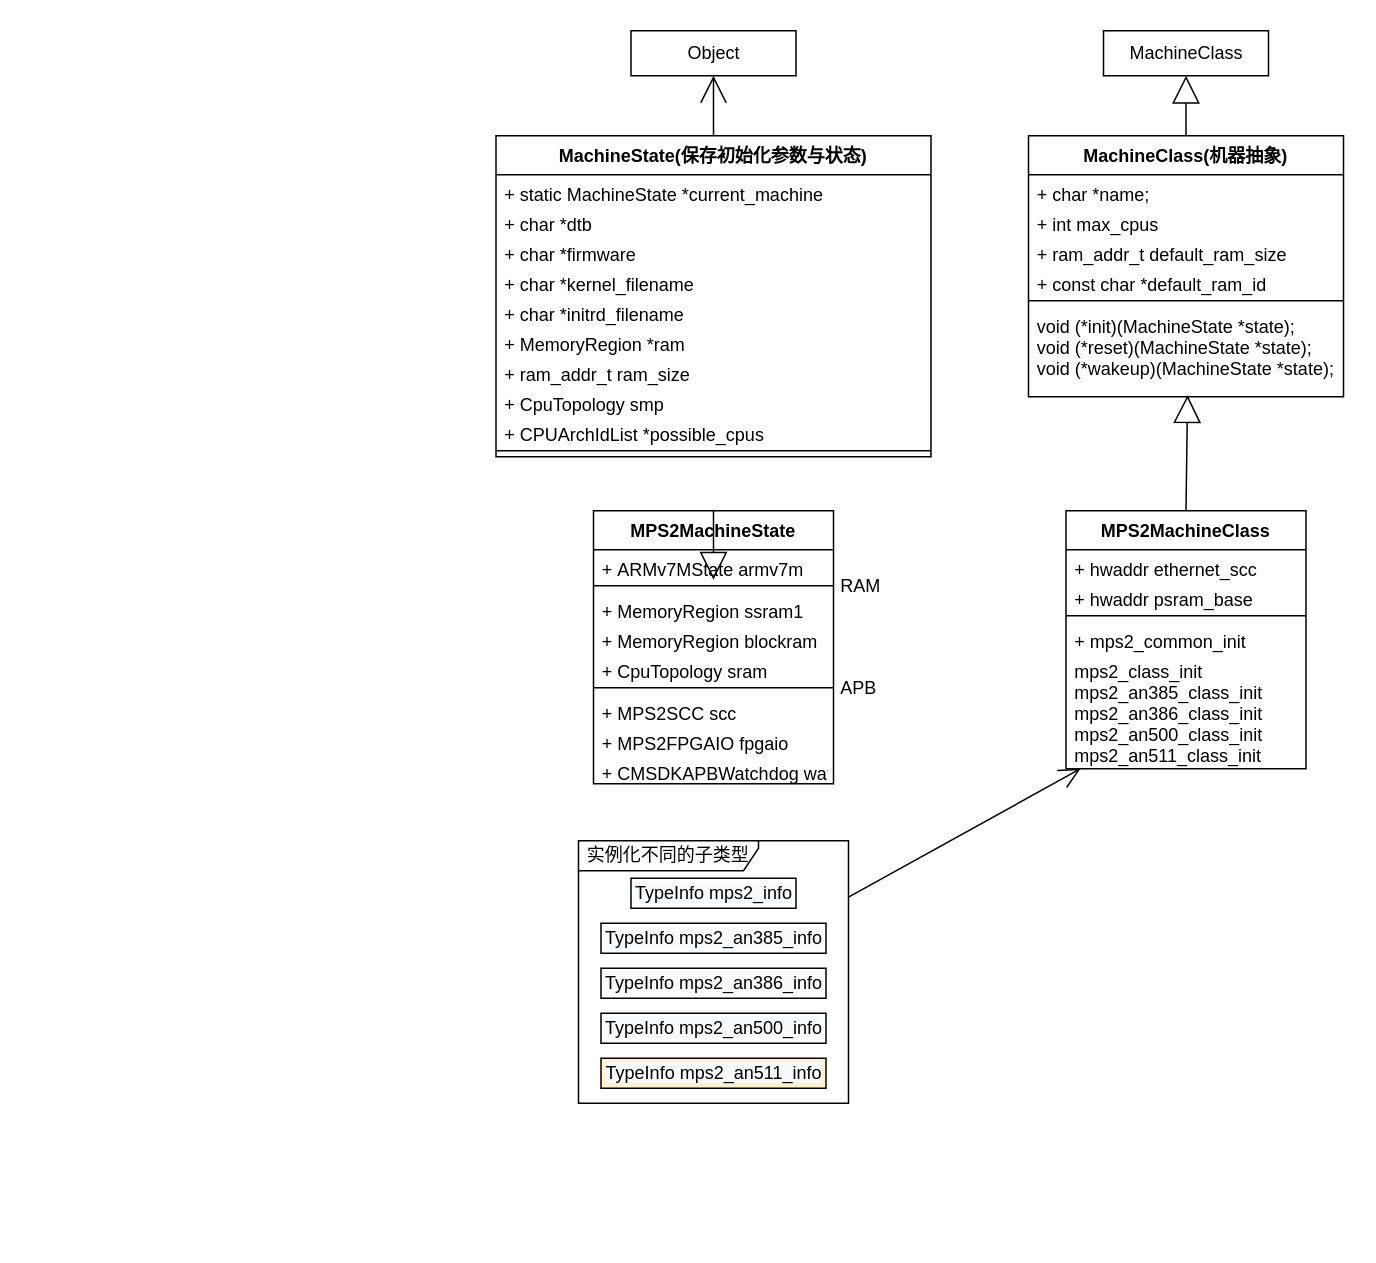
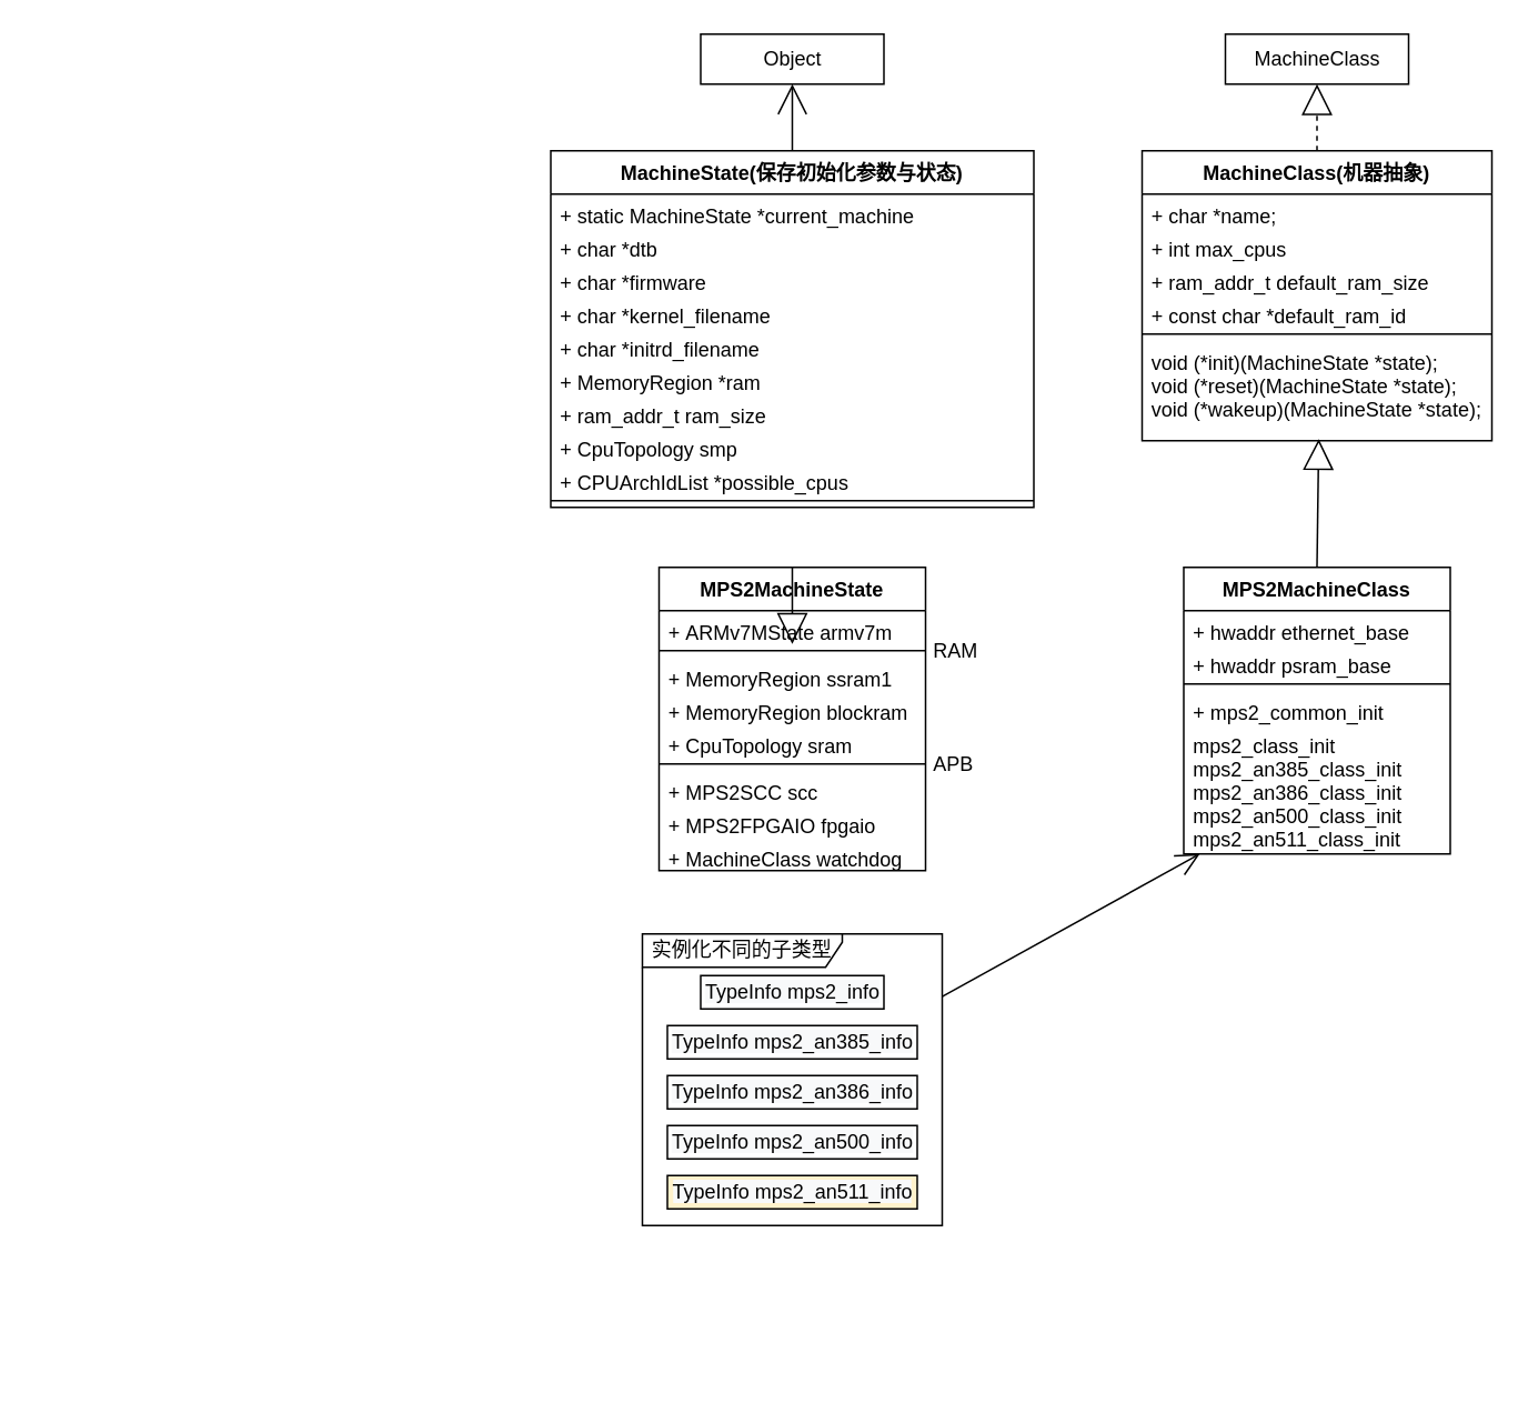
  <mxCell id="0" />
  <mxCell id="1" parent="0" />
  <mxCell id="2" value="MachineState(保存初始化参数与状态)" style="swimlane;fontStyle=1;align=center;verticalAlign=top;childLayout=stackLayout;horizontal=1;startSize=26;horizontalStack=0;resizeParent=1;resizeParentMax=0;resizeLast=0;collapsible=1;marginBottom=0;" parent="1" vertex="1"><mxGeometry x="330" y="90" width="290" height="214" as="geometry" /></mxCell>
  <mxCell id="3" value="+ static MachineState *current_machine" style="text;strokeColor=none;fillColor=none;align=left;verticalAlign=top;spacingLeft=4;spacingRight=4;overflow=hidden;rotatable=0;points=[[0,0.5],[1,0.5]];portConstraint=eastwest;" parent="2" vertex="1"><mxGeometry y="26" width="290" height="20" as="geometry" /></mxCell>
  <mxCell id="4" value="+ char *dtb" style="text;strokeColor=none;fillColor=none;align=left;verticalAlign=top;spacingLeft=4;spacingRight=4;overflow=hidden;rotatable=0;points=[[0,0.5],[1,0.5]];portConstraint=eastwest;" parent="2" vertex="1"><mxGeometry y="46" width="290" height="20" as="geometry" /></mxCell>
  <mxCell id="5" value="+ char *firmware" style="text;strokeColor=none;fillColor=none;align=left;verticalAlign=top;spacingLeft=4;spacingRight=4;overflow=hidden;rotatable=0;points=[[0,0.5],[1,0.5]];portConstraint=eastwest;" parent="2" vertex="1"><mxGeometry y="66" width="290" height="20" as="geometry" /></mxCell>
  <mxCell id="6" value="+ char *kernel_filename" style="text;strokeColor=none;fillColor=none;align=left;verticalAlign=top;spacingLeft=4;spacingRight=4;overflow=hidden;rotatable=0;points=[[0,0.5],[1,0.5]];portConstraint=eastwest;" parent="2" vertex="1"><mxGeometry y="86" width="290" height="20" as="geometry" /></mxCell>
  <mxCell id="7" value="+ char *initrd_filename" style="text;strokeColor=none;fillColor=none;align=left;verticalAlign=top;spacingLeft=4;spacingRight=4;overflow=hidden;rotatable=0;points=[[0,0.5],[1,0.5]];portConstraint=eastwest;" parent="2" vertex="1"><mxGeometry y="106" width="290" height="20" as="geometry" /></mxCell>
  <mxCell id="8" value="+ MemoryRegion *ram" style="text;strokeColor=none;fillColor=none;align=left;verticalAlign=top;spacingLeft=4;spacingRight=4;overflow=hidden;rotatable=0;points=[[0,0.5],[1,0.5]];portConstraint=eastwest;" parent="2" vertex="1"><mxGeometry y="126" width="290" height="20" as="geometry" /></mxCell>
  <mxCell id="9" value="+ ram_addr_t ram_size" style="text;strokeColor=none;fillColor=none;align=left;verticalAlign=top;spacingLeft=4;spacingRight=4;overflow=hidden;rotatable=0;points=[[0,0.5],[1,0.5]];portConstraint=eastwest;" parent="2" vertex="1"><mxGeometry y="146" width="290" height="20" as="geometry" /></mxCell>
  <mxCell id="10" value="+ CpuTopology smp" style="text;strokeColor=none;fillColor=none;align=left;verticalAlign=top;spacingLeft=4;spacingRight=4;overflow=hidden;rotatable=0;points=[[0,0.5],[1,0.5]];portConstraint=eastwest;" parent="2" vertex="1"><mxGeometry y="166" width="290" height="20" as="geometry" /></mxCell>
  <mxCell id="11" value="+ CPUArchIdList *possible_cpus" style="text;strokeColor=none;fillColor=none;align=left;verticalAlign=top;spacingLeft=4;spacingRight=4;overflow=hidden;rotatable=0;points=[[0,0.5],[1,0.5]];portConstraint=eastwest;" parent="2" vertex="1"><mxGeometry y="186" width="290" height="20" as="geometry" /></mxCell>
  <mxCell id="12" value="" style="line;strokeWidth=1;fillColor=none;align=left;verticalAlign=middle;spacingTop=-1;spacingLeft=3;spacingRight=3;rotatable=0;labelPosition=right;points=[];portConstraint=eastwest;" parent="2" vertex="1"><mxGeometry y="206" width="290" height="8" as="geometry" /></mxCell>
  <mxCell id="13" value="Object" style="html=1;" parent="1" vertex="1"><mxGeometry x="420" y="20" width="110" height="30" as="geometry" /></mxCell>
  <mxCell id="14" value="" style="endArrow=open;endSize=16;endFill=0;html=1;rounded=0;exitX=0.5;exitY=0;exitDx=0;exitDy=0;" parent="1" source="2" target="13" edge="1"><mxGeometry width="160" relative="1" as="geometry"><mxPoint x="400" y="340" as="sourcePoint" /><mxPoint x="560" y="340" as="targetPoint" /></mxGeometry></mxCell>
  <mxCell id="15" value="MachineClass(机器抽象)" style="swimlane;fontStyle=1;align=center;verticalAlign=top;childLayout=stackLayout;horizontal=1;startSize=26;horizontalStack=0;resizeParent=1;resizeParentMax=0;resizeLast=0;collapsible=1;marginBottom=0;" parent="1" vertex="1"><mxGeometry x="685" y="90" width="210" height="174" as="geometry" /></mxCell>
  <mxCell id="16" value="+ char *name;" style="text;strokeColor=none;fillColor=none;align=left;verticalAlign=top;spacingLeft=4;spacingRight=4;overflow=hidden;rotatable=0;points=[[0,0.5],[1,0.5]];portConstraint=eastwest;" parent="15" vertex="1"><mxGeometry y="26" width="210" height="20" as="geometry" /></mxCell>
  <mxCell id="17" value="+ int max_cpus" style="text;strokeColor=none;fillColor=none;align=left;verticalAlign=top;spacingLeft=4;spacingRight=4;overflow=hidden;rotatable=0;points=[[0,0.5],[1,0.5]];portConstraint=eastwest;" parent="15" vertex="1"><mxGeometry y="46" width="210" height="20" as="geometry" /></mxCell>
  <mxCell id="18" value="+ ram_addr_t default_ram_size" style="text;strokeColor=none;fillColor=none;align=left;verticalAlign=top;spacingLeft=4;spacingRight=4;overflow=hidden;rotatable=0;points=[[0,0.5],[1,0.5]];portConstraint=eastwest;" parent="15" vertex="1"><mxGeometry y="66" width="210" height="20" as="geometry" /></mxCell>
  <mxCell id="19" value="+ const char *default_ram_id" style="text;strokeColor=none;fillColor=none;align=left;verticalAlign=top;spacingLeft=4;spacingRight=4;overflow=hidden;rotatable=0;points=[[0,0.5],[1,0.5]];portConstraint=eastwest;" parent="15" vertex="1"><mxGeometry y="86" width="210" height="20" as="geometry" /></mxCell>
  <mxCell id="20" value="" style="line;strokeWidth=1;fillColor=none;align=left;verticalAlign=middle;spacingTop=-1;spacingLeft=3;spacingRight=3;rotatable=0;labelPosition=right;points=[];portConstraint=eastwest;" parent="15" vertex="1"><mxGeometry y="106" width="210" height="8" as="geometry" /></mxCell>
  <mxCell id="21" value="void (*init)(MachineState *state);&#10;void (*reset)(MachineState *state);&#10;void (*wakeup)(MachineState *state);" style="text;strokeColor=none;fillColor=none;align=left;verticalAlign=top;spacingLeft=4;spacingRight=4;overflow=hidden;rotatable=0;points=[[0,0.5],[1,0.5]];portConstraint=eastwest;" parent="15" vertex="1"><mxGeometry y="114" width="210" height="60" as="geometry" /></mxCell>
  <mxCell id="22" value="MachineClass" style="html=1;" parent="1" vertex="1"><mxGeometry x="735" y="20" width="110" height="30" as="geometry" /></mxCell>
- <mxCell id="23" value="" style="endArrow=block;endSize=16;endFill=0;html=1;rounded=0;exitX=0.5;exitY=0;exitDx=0;exitDy=0;entryX=0.5;entryY=1;entryDx=0;entryDy=0;" parent="1" source="15" target="22" edge="1"><mxGeometry width="160" relative="1" as="geometry"><mxPoint x="485" y="130" as="sourcePoint" /><mxPoint x="501.471" y="60" as="targetPoint" /></mxGeometry></mxCell>
+ <mxCell id="23" value="" style="endArrow=block;endSize=16;endFill=0;html=1;rounded=0;exitX=0.5;exitY=0;exitDx=0;exitDy=0;entryX=0.5;entryY=1;entryDx=0;entryDy=0;dashed=1;" parent="1" source="15" target="22" edge="1"><mxGeometry width="160" relative="1" as="geometry"><mxPoint x="485" y="130" as="sourcePoint" /><mxPoint x="501.471" y="60" as="targetPoint" /></mxGeometry></mxCell>
  <mxCell id="24" value="MPS2MachineState" style="swimlane;fontStyle=1;align=center;verticalAlign=top;childLayout=stackLayout;horizontal=1;startSize=26;horizontalStack=0;resizeParent=1;resizeParentMax=0;resizeLast=0;collapsible=1;marginBottom=0;" parent="1" vertex="1"><mxGeometry x="395" y="340" width="160" height="182" as="geometry" /></mxCell>
  <mxCell id="25" value="+ ARMv7MState armv7m" style="text;strokeColor=none;fillColor=none;align=left;verticalAlign=top;spacingLeft=4;spacingRight=4;overflow=hidden;rotatable=0;points=[[0,0.5],[1,0.5]];portConstraint=eastwest;" parent="24" vertex="1"><mxGeometry y="26" width="160" height="20" as="geometry" /></mxCell>
  <mxCell id="26" value="RAM" style="line;strokeWidth=1;fillColor=none;align=left;verticalAlign=middle;spacingTop=-1;spacingLeft=3;spacingRight=3;rotatable=0;labelPosition=right;points=[];portConstraint=eastwest;" parent="24" vertex="1"><mxGeometry y="46" width="160" height="8" as="geometry" /></mxCell>
  <mxCell id="27" value="+ MemoryRegion ssram1" style="text;strokeColor=none;fillColor=none;align=left;verticalAlign=top;spacingLeft=4;spacingRight=4;overflow=hidden;rotatable=0;points=[[0,0.5],[1,0.5]];portConstraint=eastwest;" parent="24" vertex="1"><mxGeometry y="54" width="160" height="20" as="geometry" /></mxCell>
  <mxCell id="28" value="+ MemoryRegion blockram" style="text;strokeColor=none;fillColor=none;align=left;verticalAlign=top;spacingLeft=4;spacingRight=4;overflow=hidden;rotatable=0;points=[[0,0.5],[1,0.5]];portConstraint=eastwest;" parent="24" vertex="1"><mxGeometry y="74" width="160" height="20" as="geometry" /></mxCell>
  <mxCell id="29" value="+ CpuTopology sram" style="text;strokeColor=none;fillColor=none;align=left;verticalAlign=top;spacingLeft=4;spacingRight=4;overflow=hidden;rotatable=0;points=[[0,0.5],[1,0.5]];portConstraint=eastwest;" parent="24" vertex="1"><mxGeometry y="94" width="160" height="20" as="geometry" /></mxCell>
  <mxCell id="30" value="APB" style="line;strokeWidth=1;fillColor=none;align=left;verticalAlign=middle;spacingTop=-1;spacingLeft=3;spacingRight=3;rotatable=0;labelPosition=right;points=[];portConstraint=eastwest;" parent="24" vertex="1"><mxGeometry y="114" width="160" height="8" as="geometry" /></mxCell>
  <mxCell id="31" value="+ MPS2SCC scc" style="text;strokeColor=none;fillColor=none;align=left;verticalAlign=top;spacingLeft=4;spacingRight=4;overflow=hidden;rotatable=0;points=[[0,0.5],[1,0.5]];portConstraint=eastwest;" parent="24" vertex="1"><mxGeometry y="122" width="160" height="20" as="geometry" /></mxCell>
  <mxCell id="32" value="+ MPS2FPGAIO fpgaio" style="text;strokeColor=none;fillColor=none;align=left;verticalAlign=top;spacingLeft=4;spacingRight=4;overflow=hidden;rotatable=0;points=[[0,0.5],[1,0.5]];portConstraint=eastwest;" parent="24" vertex="1"><mxGeometry y="142" width="160" height="20" as="geometry" /></mxCell>
- <mxCell id="33" value="+ CMSDKAPBWatchdog watchdog" style="text;strokeColor=none;fillColor=none;align=left;verticalAlign=top;spacingLeft=4;spacingRight=4;overflow=hidden;rotatable=0;points=[[0,0.5],[1,0.5]];portConstraint=eastwest;" parent="24" vertex="1"><mxGeometry y="162" width="160" height="20" as="geometry" /></mxCell>
+ <mxCell id="33" value="+ MachineClass watchdog" style="text;strokeColor=none;fillColor=none;align=left;verticalAlign=top;spacingLeft=4;spacingRight=4;overflow=hidden;rotatable=0;points=[[0,0.5],[1,0.5]];portConstraint=eastwest;" parent="24" vertex="1"><mxGeometry y="162" width="160" height="20" as="geometry" /></mxCell>
  <mxCell id="34" value="MPS2MachineClass" style="swimlane;fontStyle=1;align=center;verticalAlign=top;childLayout=stackLayout;horizontal=1;startSize=26;horizontalStack=0;resizeParent=1;resizeParentMax=0;resizeLast=0;collapsible=1;marginBottom=0;" parent="1" vertex="1"><mxGeometry x="710" y="340" width="160" height="172" as="geometry" /></mxCell>
- <mxCell id="35" value="+ hwaddr ethernet_scc" style="text;strokeColor=none;fillColor=none;align=left;verticalAlign=top;spacingLeft=4;spacingRight=4;overflow=hidden;rotatable=0;points=[[0,0.5],[1,0.5]];portConstraint=eastwest;" parent="34" vertex="1"><mxGeometry y="26" width="160" height="20" as="geometry" /></mxCell>
+ <mxCell id="35" value="+ hwaddr ethernet_base" style="text;strokeColor=none;fillColor=none;align=left;verticalAlign=top;spacingLeft=4;spacingRight=4;overflow=hidden;rotatable=0;points=[[0,0.5],[1,0.5]];portConstraint=eastwest;" parent="34" vertex="1"><mxGeometry y="26" width="160" height="20" as="geometry" /></mxCell>
  <mxCell id="36" value="+ hwaddr psram_base" style="text;strokeColor=none;fillColor=none;align=left;verticalAlign=top;spacingLeft=4;spacingRight=4;overflow=hidden;rotatable=0;points=[[0,0.5],[1,0.5]];portConstraint=eastwest;" parent="34" vertex="1"><mxGeometry y="46" width="160" height="20" as="geometry" /></mxCell>
  <mxCell id="37" value="" style="line;strokeWidth=1;fillColor=none;align=left;verticalAlign=middle;spacingTop=-1;spacingLeft=3;spacingRight=3;rotatable=0;labelPosition=right;points=[];portConstraint=eastwest;" parent="34" vertex="1"><mxGeometry y="66" width="160" height="8" as="geometry" /></mxCell>
  <mxCell id="38" value="+ mps2_common_init" style="text;strokeColor=none;fillColor=none;align=left;verticalAlign=top;spacingLeft=4;spacingRight=4;overflow=hidden;rotatable=0;points=[[0,0.5],[1,0.5]];portConstraint=eastwest;" parent="34" vertex="1"><mxGeometry y="74" width="160" height="20" as="geometry" /></mxCell>
  <mxCell id="39" value="mps2_class_init&#10;mps2_an385_class_init&#10;mps2_an386_class_init&#10;mps2_an500_class_init&#10;mps2_an511_class_init" style="text;strokeColor=none;fillColor=none;align=left;verticalAlign=top;spacingLeft=4;spacingRight=4;overflow=hidden;rotatable=0;points=[[0,0.5],[1,0.5]];portConstraint=eastwest;" parent="34" vertex="1"><mxGeometry y="94" width="160" height="78" as="geometry" /></mxCell>
  <mxCell id="40" value="" style="endArrow=block;endSize=16;endFill=0;html=1;rounded=0;exitX=0.5;exitY=0;exitDx=0;exitDy=0;entryX=0.505;entryY=0.983;entryDx=0;entryDy=0;entryPerimeter=0;" parent="1" source="34" target="21" edge="1"><mxGeometry width="160" relative="1" as="geometry"><mxPoint x="800" y="100" as="sourcePoint" /><mxPoint x="800" y="60" as="targetPoint" /></mxGeometry></mxCell>
  <mxCell id="41" value="" style="endArrow=block;endSize=16;endFill=0;html=1;rounded=0;exitX=0.5;exitY=0;exitDx=0;exitDy=0;" parent="1" source="24" target="26" edge="1"><mxGeometry width="160" relative="1" as="geometry"><mxPoint x="800" y="300" as="sourcePoint" /><mxPoint x="475" y="330" as="targetPoint" /></mxGeometry></mxCell>
  <mxCell id="42" value="&#10;&#10;&lt;span style=&quot;color: rgb(0, 0, 0); font-family: helvetica; font-size: 12px; font-style: normal; font-weight: 400; letter-spacing: normal; text-align: left; text-indent: 0px; text-transform: none; word-spacing: 0px; background-color: rgb(248, 249, 250); display: inline; float: none;&quot;&gt;TypeInfo mps2_info&lt;/span&gt;&#10;&#10;" style="html=1;" parent="1" vertex="1"><mxGeometry x="420" y="585" width="110" height="20" as="geometry" /></mxCell>
  <mxCell id="43" value="&lt;br&gt;&lt;br&gt;&lt;br&gt;" style="text;whiteSpace=wrap;html=1;" parent="1" vertex="1"><mxGeometry x="20" y="730" width="170" height="90" as="geometry" /></mxCell>
  <mxCell id="44" value="&#10;&#10;&lt;span style=&quot;color: rgb(0, 0, 0); font-family: helvetica; font-size: 12px; font-style: normal; font-weight: 400; letter-spacing: normal; text-align: left; text-indent: 0px; text-transform: none; word-spacing: 0px; background-color: rgb(248, 249, 250); display: inline; float: none;&quot;&gt;TypeInfo mps2_an385_info&lt;/span&gt;&#10;&#10;" style="html=1;" parent="1" vertex="1"><mxGeometry x="400" y="615" width="150" height="20" as="geometry" /></mxCell>
  <mxCell id="45" value="&#10;&#10;&lt;span style=&quot;color: rgb(0, 0, 0); font-family: helvetica; font-size: 12px; font-style: normal; font-weight: 400; letter-spacing: normal; text-align: left; text-indent: 0px; text-transform: none; word-spacing: 0px; background-color: rgb(248, 249, 250); display: inline; float: none;&quot;&gt;TypeInfo mps2_an386_info&lt;/span&gt;&lt;br style=&quot;color: rgb(0, 0, 0); font-family: helvetica; font-size: 12px; font-style: normal; font-weight: 400; letter-spacing: normal; text-align: left; text-indent: 0px; text-transform: none; word-spacing: 0px; background-color: rgb(248, 249, 250);&quot;&gt;&#10;&#10;" style="html=1;" parent="1" vertex="1"><mxGeometry x="400" y="645" width="150" height="20" as="geometry" /></mxCell>
  <mxCell id="46" value="&#10;&#10;&lt;span style=&quot;color: rgb(0, 0, 0); font-family: helvetica; font-size: 12px; font-style: normal; font-weight: 400; letter-spacing: normal; text-align: left; text-indent: 0px; text-transform: none; word-spacing: 0px; background-color: rgb(248, 249, 250); display: inline; float: none;&quot;&gt;TypeInfo mps2_an500_info&lt;/span&gt;&#10;&#10;" style="html=1;" parent="1" vertex="1"><mxGeometry x="400" y="675" width="150" height="20" as="geometry" /></mxCell>
  <mxCell id="47" value="&lt;span&gt;实例化不同的子类型&lt;/span&gt;" style="shape=umlFrame;whiteSpace=wrap;html=1;width=120;height=20;" parent="1" vertex="1"><mxGeometry x="385" y="560" width="180" height="175" as="geometry" /></mxCell>
  <mxCell id="48" value="&#10;&#10;&lt;span style=&quot;color: rgb(0, 0, 0); font-family: helvetica; font-size: 12px; font-style: normal; font-weight: 400; letter-spacing: normal; text-align: left; text-indent: 0px; text-transform: none; word-spacing: 0px; background-color: rgb(248, 249, 250); display: inline; float: none;&quot;&gt;TypeInfo mps2_an511_info&lt;/span&gt;&#10;&#10;" style="html=1;fillColor=#fff2cc;" parent="1" vertex="1"><mxGeometry x="400" y="705" width="150" height="20" as="geometry" /></mxCell>
  <mxCell id="49" value="" style="endArrow=open;endFill=1;endSize=12;html=1;rounded=0;" parent="1" source="47" target="39" edge="1"><mxGeometry width="160" relative="1" as="geometry"><mxPoint x="560" y="610" as="sourcePoint" /><mxPoint x="720" y="610" as="targetPoint" /></mxGeometry></mxCell>
